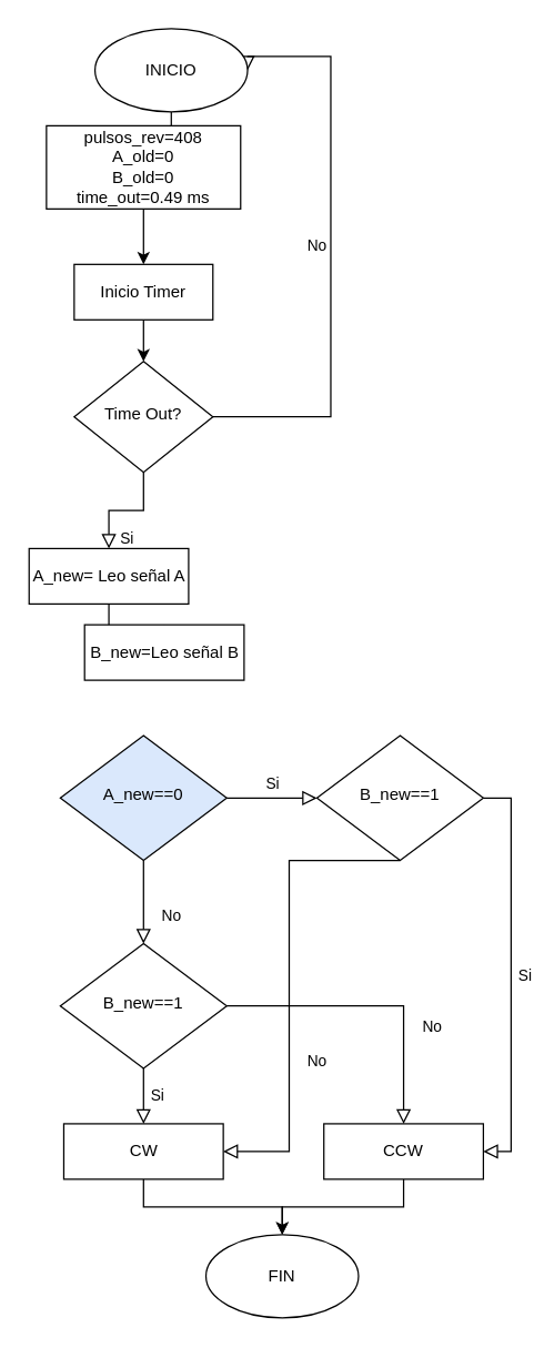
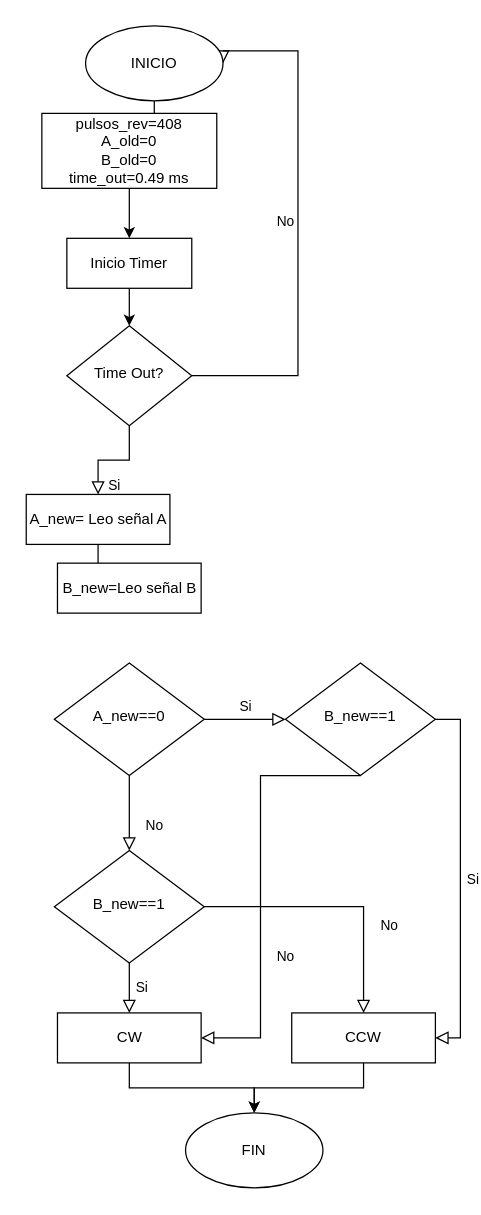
  <mxCell id="0" />
  <mxCell id="1" parent="0" />
  <mxCell id="2" value="Si" style="rounded=0;html=1;jettySize=auto;orthogonalLoop=1;fontSize=11;endArrow=block;endFill=0;endSize=8;strokeWidth=1;shadow=0;labelBackgroundColor=none;edgeStyle=orthogonalEdgeStyle;entryX=0.5;entryY=0;entryDx=0;entryDy=0;" parent="1" source="4" target="15" edge="1"><mxGeometry y="20" relative="1" as="geometry"><mxPoint as="offset" /><mxPoint x="103" y="390" as="targetPoint" /></mxGeometry></mxCell>
  <mxCell id="3" value="No" style="edgeStyle=orthogonalEdgeStyle;rounded=0;html=1;jettySize=auto;orthogonalLoop=1;fontSize=11;endArrow=block;endFill=0;endSize=8;strokeWidth=1;shadow=0;labelBackgroundColor=none;entryX=1;entryY=0.5;entryDx=0;entryDy=0;exitX=1;exitY=0.5;exitDx=0;exitDy=0;" parent="1" source="4" target="9" edge="1"><mxGeometry y="10" relative="1" as="geometry"><mxPoint as="offset" /><mxPoint x="188" y="280" as="sourcePoint" /><mxPoint x="258" y="60" as="targetPoint" /><Array as="points"><mxPoint x="238" y="300" /><mxPoint x="238" y="40" /></Array></mxGeometry></mxCell>
  <mxCell id="4" value="Time Out?" style="rhombus;whiteSpace=wrap;html=1;shadow=0;fontFamily=Helvetica;fontSize=12;align=center;strokeWidth=1;spacing=6;spacingTop=-4;" parent="1" vertex="1"><mxGeometry x="53" y="260" width="100" height="80" as="geometry" /></mxCell>
  <mxCell id="5" value="No" style="rounded=0;html=1;jettySize=auto;orthogonalLoop=1;fontSize=11;endArrow=block;endFill=0;endSize=8;strokeWidth=1;shadow=0;labelBackgroundColor=none;edgeStyle=orthogonalEdgeStyle;exitX=0.5;exitY=1;exitDx=0;exitDy=0;entryX=0.5;entryY=0;entryDx=0;entryDy=0;" parent="1" source="7" target="19" edge="1"><mxGeometry x="0.333" y="20" relative="1" as="geometry"><mxPoint as="offset" /><mxPoint x="-7" y="610" as="targetPoint" /></mxGeometry></mxCell>
  <mxCell id="6" value="Si" style="edgeStyle=orthogonalEdgeStyle;rounded=0;html=1;jettySize=auto;orthogonalLoop=1;fontSize=11;endArrow=block;endFill=0;endSize=8;strokeWidth=1;shadow=0;labelBackgroundColor=none;entryX=0;entryY=0.5;entryDx=0;entryDy=0;exitX=1;exitY=0.5;exitDx=0;exitDy=0;" parent="1" source="7" target="18" edge="1"><mxGeometry y="10" relative="1" as="geometry"><mxPoint as="offset" /><mxPoint x="207.98" y="699.46" as="targetPoint" /><Array as="points" /></mxGeometry></mxCell>
- <mxCell id="7" value="A_new==0" style="rhombus;whiteSpace=wrap;html=1;shadow=0;fontFamily=Helvetica;fontSize=12;align=center;strokeWidth=1;spacing=6;spacingTop=-4;fillColor=#dae8fc;" parent="1" vertex="1"><mxGeometry x="43" y="530" width="120" height="90" as="geometry" /></mxCell>
+ <mxCell id="7" value="A_new==0" style="rhombus;whiteSpace=wrap;html=1;shadow=0;fontFamily=Helvetica;fontSize=12;align=center;strokeWidth=1;spacing=6;spacingTop=-4;" parent="1" vertex="1"><mxGeometry x="43" y="530" width="120" height="90" as="geometry" /></mxCell>
  <mxCell id="8" style="edgeStyle=orthogonalEdgeStyle;rounded=0;orthogonalLoop=1;jettySize=auto;html=1;entryX=0.5;entryY=0;entryDx=0;entryDy=0;" edge="1" parent="1" source="9" target="11"><mxGeometry relative="1" as="geometry" /></mxCell>
  <mxCell id="9" value="INICIO" style="ellipse;whiteSpace=wrap;html=1;" vertex="1" parent="1"><mxGeometry x="68" y="20" width="110" height="60" as="geometry" /></mxCell>
  <mxCell id="10" style="edgeStyle=orthogonalEdgeStyle;rounded=0;orthogonalLoop=1;jettySize=auto;html=1;entryX=0.5;entryY=0;entryDx=0;entryDy=0;" edge="1" parent="1" source="11" target="13"><mxGeometry relative="1" as="geometry" /></mxCell>
  <mxCell id="11" value="pulsos_rev=408&lt;br&gt;A_old=0&lt;br&gt;B_old=0&lt;br&gt;time_out=0.49 ms" style="rounded=0;whiteSpace=wrap;html=1;" vertex="1" parent="1"><mxGeometry x="33" y="90" width="140" height="60" as="geometry" /></mxCell>
  <mxCell id="12" style="edgeStyle=orthogonalEdgeStyle;rounded=0;orthogonalLoop=1;jettySize=auto;html=1;exitX=0.5;exitY=1;exitDx=0;exitDy=0;entryX=0.5;entryY=0;entryDx=0;entryDy=0;" edge="1" parent="1" source="13" target="4"><mxGeometry relative="1" as="geometry" /></mxCell>
  <mxCell id="13" value="Inicio Timer" style="rounded=0;whiteSpace=wrap;html=1;" vertex="1" parent="1"><mxGeometry x="53" y="190" width="100" height="40" as="geometry" /></mxCell>
  <mxCell id="14" style="edgeStyle=orthogonalEdgeStyle;rounded=0;orthogonalLoop=1;jettySize=auto;html=1;entryX=0.5;entryY=0;entryDx=0;entryDy=0;" edge="1" parent="1" source="15" target="16"><mxGeometry relative="1" as="geometry" /></mxCell>
  <mxCell id="15" value="A_new= Leo señal A" style="rounded=0;whiteSpace=wrap;html=1;" vertex="1" parent="1"><mxGeometry x="20.5" y="395" width="115" height="40" as="geometry" /></mxCell>
- <mxCell id="16" value="B_new=Leo señal B" style="rounded=0;whiteSpace=wrap;html=1;" vertex="1" parent="1"><mxGeometry x="60.5" y="450" width="115" height="40" as="geometry" /></mxCell>
+ <mxCell id="16" value="B_new=Leo señal B" style="rounded=0;whiteSpace=wrap;html=1;" vertex="1" parent="1"><mxGeometry x="45.5" y="450" width="115" height="40" as="geometry" /></mxCell>
  <mxCell id="17" value="FIN" style="ellipse;whiteSpace=wrap;html=1;" vertex="1" parent="1"><mxGeometry x="148" y="890" width="110" height="60" as="geometry" /></mxCell>
  <mxCell id="18" value="B_new==1" style="rhombus;whiteSpace=wrap;html=1;shadow=0;fontFamily=Helvetica;fontSize=12;align=center;strokeWidth=1;spacing=6;spacingTop=-4;" vertex="1" parent="1"><mxGeometry x="228" y="530" width="120" height="90" as="geometry" /></mxCell>
  <mxCell id="19" value="B_new==1" style="rhombus;whiteSpace=wrap;html=1;shadow=0;fontFamily=Helvetica;fontSize=12;align=center;strokeWidth=1;spacing=6;spacingTop=-4;" vertex="1" parent="1"><mxGeometry x="43" y="680" width="120" height="90" as="geometry" /></mxCell>
  <mxCell id="20" style="edgeStyle=orthogonalEdgeStyle;rounded=0;orthogonalLoop=1;jettySize=auto;html=1;entryX=0.5;entryY=0;entryDx=0;entryDy=0;" edge="1" parent="1" source="21" target="17"><mxGeometry relative="1" as="geometry" /></mxCell>
  <mxCell id="21" value="CW" style="rounded=0;whiteSpace=wrap;html=1;" vertex="1" parent="1"><mxGeometry x="45.5" y="810" width="115" height="40" as="geometry" /></mxCell>
  <mxCell id="22" style="edgeStyle=orthogonalEdgeStyle;rounded=0;orthogonalLoop=1;jettySize=auto;html=1;" edge="1" parent="1" source="23" target="17"><mxGeometry relative="1" as="geometry" /></mxCell>
  <mxCell id="23" value="CCW" style="rounded=0;whiteSpace=wrap;html=1;" vertex="1" parent="1"><mxGeometry x="233" y="810" width="115" height="40" as="geometry" /></mxCell>
  <mxCell id="24" value="No" style="rounded=0;html=1;jettySize=auto;orthogonalLoop=1;fontSize=11;endArrow=block;endFill=0;endSize=8;strokeWidth=1;shadow=0;labelBackgroundColor=none;edgeStyle=orthogonalEdgeStyle;exitX=1;exitY=0.5;exitDx=0;exitDy=0;entryX=0.5;entryY=0;entryDx=0;entryDy=0;" edge="1" parent="1" source="19" target="23"><mxGeometry x="0.333" y="20" relative="1" as="geometry"><mxPoint as="offset" /><mxPoint x="198" y="720" as="sourcePoint" /><mxPoint x="198" y="780" as="targetPoint" /></mxGeometry></mxCell>
  <mxCell id="25" value="Si" style="edgeStyle=orthogonalEdgeStyle;rounded=0;html=1;jettySize=auto;orthogonalLoop=1;fontSize=11;endArrow=block;endFill=0;endSize=8;strokeWidth=1;shadow=0;labelBackgroundColor=none;exitX=0.5;exitY=1;exitDx=0;exitDy=0;entryX=0.5;entryY=0;entryDx=0;entryDy=0;" edge="1" parent="1" source="19" target="21"><mxGeometry y="10" relative="1" as="geometry"><mxPoint as="offset" /><mxPoint x="-32" y="870" as="sourcePoint" /><mxPoint x="98" y="800" as="targetPoint" /><Array as="points" /></mxGeometry></mxCell>
  <mxCell id="26" value="Si" style="edgeStyle=orthogonalEdgeStyle;rounded=0;html=1;jettySize=auto;orthogonalLoop=1;fontSize=11;endArrow=block;endFill=0;endSize=8;strokeWidth=1;shadow=0;labelBackgroundColor=none;entryX=1;entryY=0.5;entryDx=0;entryDy=0;exitX=1;exitY=0.5;exitDx=0;exitDy=0;" edge="1" parent="1" source="18" target="23"><mxGeometry y="10" relative="1" as="geometry"><mxPoint as="offset" /><mxPoint x="368" y="574.66" as="sourcePoint" /><mxPoint x="433" y="574.66" as="targetPoint" /><Array as="points" /></mxGeometry></mxCell>
  <mxCell id="27" value="No" style="rounded=0;html=1;jettySize=auto;orthogonalLoop=1;fontSize=11;endArrow=block;endFill=0;endSize=8;strokeWidth=1;shadow=0;labelBackgroundColor=none;edgeStyle=orthogonalEdgeStyle;exitX=0.5;exitY=1;exitDx=0;exitDy=0;entryX=1;entryY=0.5;entryDx=0;entryDy=0;" edge="1" parent="1" source="18" target="21"><mxGeometry x="0.333" y="20" relative="1" as="geometry"><mxPoint as="offset" /><mxPoint x="287.66" y="630" as="sourcePoint" /><mxPoint x="287.66" y="690" as="targetPoint" /><Array as="points"><mxPoint x="208" y="620" /><mxPoint x="208" y="830" /></Array></mxGeometry></mxCell>
